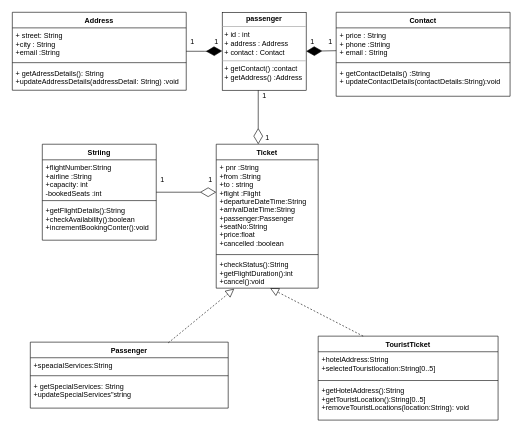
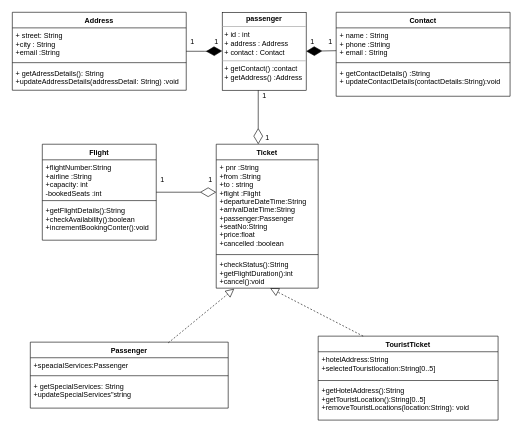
  <mxCell id="0" />
  <mxCell id="1" parent="0" />
  <mxCell id="2" value="&lt;p style=&quot;margin: 0px ; margin-top: 4px ; text-align: center&quot;&gt;&lt;b&gt;passenger&lt;/b&gt;&lt;/p&gt;&lt;hr size=&quot;1&quot;&gt;&lt;p style=&quot;margin: 0px ; margin-left: 4px&quot;&gt;+ id : int&lt;/p&gt;&lt;p style=&quot;margin: 0px ; margin-left: 4px&quot;&gt;+ address : Address&lt;/p&gt;&lt;p style=&quot;margin: 0px ; margin-left: 4px&quot;&gt;+ contact : Contact&lt;/p&gt;&lt;hr size=&quot;1&quot;&gt;&lt;p style=&quot;margin: 0px ; margin-left: 4px&quot;&gt;+ getContact() :contact&lt;/p&gt;&lt;p style=&quot;margin: 0px ; margin-left: 4px&quot;&gt;+ getAddress() :Address&lt;/p&gt;" style="verticalAlign=top;align=left;overflow=fill;fontSize=12;fontFamily=Helvetica;html=1;gradientColor=#ffffff;" parent="1" vertex="1"><mxGeometry x="370" y="20" width="140" height="130" as="geometry" /></mxCell>
  <mxCell id="3" style="edgeStyle=orthogonalEdgeStyle;orthogonalLoop=1;jettySize=auto;html=1;exitX=0.5;exitY=1;exitDx=0;exitDy=0;" parent="1" source="2" target="2" edge="1"><mxGeometry relative="1" as="geometry" /></mxCell>
  <mxCell id="4" style="edgeStyle=orthogonalEdgeStyle;orthogonalLoop=1;jettySize=auto;html=1;exitX=0.5;exitY=1;exitDx=0;exitDy=0;" parent="1" source="2" target="2" edge="1"><mxGeometry relative="1" as="geometry" /></mxCell>
  <mxCell id="5" value="Address" style="swimlane;fontStyle=1;align=center;verticalAlign=top;childLayout=stackLayout;horizontal=1;startSize=26;horizontalStack=0;resizeParent=1;resizeParentMax=0;resizeLast=0;collapsible=1;marginBottom=0;gradientColor=#ffffff;" parent="1" vertex="1"><mxGeometry x="20" y="20" width="290" height="130" as="geometry" /></mxCell>
  <mxCell id="6" value="+ street: String&#10;+city : String&#10;+email :String" style="text;strokeColor=none;fillColor=none;align=left;verticalAlign=top;spacingLeft=4;spacingRight=4;overflow=hidden;rotatable=0;points=[[0,0.5],[1,0.5]];portConstraint=eastwest;" parent="5" vertex="1"><mxGeometry y="26" width="290" height="54" as="geometry" /></mxCell>
  <mxCell id="7" value="" style="line;strokeWidth=1;fillColor=none;align=left;verticalAlign=middle;spacingTop=-1;spacingLeft=3;spacingRight=3;rotatable=0;labelPosition=right;points=[];portConstraint=eastwest;" parent="5" vertex="1"><mxGeometry y="80" width="290" height="8" as="geometry" /></mxCell>
  <mxCell id="8" value="+ getAdressDetails(): String&#10;+updateAddressDetails(addressDetail: String) :void" style="text;strokeColor=none;fillColor=none;align=left;verticalAlign=top;spacingLeft=4;spacingRight=4;overflow=hidden;rotatable=0;points=[[0,0.5],[1,0.5]];portConstraint=eastwest;" parent="5" vertex="1"><mxGeometry y="88" width="290" height="42" as="geometry" /></mxCell>
  <mxCell id="9" value="Contact&#10;" style="swimlane;fontStyle=1;align=center;verticalAlign=top;childLayout=stackLayout;horizontal=1;startSize=26;horizontalStack=0;resizeParent=1;resizeParentMax=0;resizeLast=0;collapsible=1;marginBottom=0;gradientColor=#ffffff;" parent="1" vertex="1"><mxGeometry x="560" y="20" width="290" height="140" as="geometry" /></mxCell>
- <mxCell id="10" value="+ price : String&#10;+ phone :Striing&#10;+ email : String" style="text;strokeColor=none;fillColor=none;align=left;verticalAlign=top;spacingLeft=4;spacingRight=4;overflow=hidden;rotatable=0;points=[[0,0.5],[1,0.5]];portConstraint=eastwest;" parent="9" vertex="1"><mxGeometry y="26" width="290" height="54" as="geometry" /></mxCell>
+ <mxCell id="10" value="+ name : String&#10;+ phone :Striing&#10;+ email : String" style="text;strokeColor=none;fillColor=none;align=left;verticalAlign=top;spacingLeft=4;spacingRight=4;overflow=hidden;rotatable=0;points=[[0,0.5],[1,0.5]];portConstraint=eastwest;" parent="9" vertex="1"><mxGeometry y="26" width="290" height="54" as="geometry" /></mxCell>
  <mxCell id="11" value="" style="line;strokeWidth=1;fillColor=none;align=left;verticalAlign=middle;spacingTop=-1;spacingLeft=3;spacingRight=3;rotatable=0;labelPosition=right;points=[];portConstraint=eastwest;" parent="9" vertex="1"><mxGeometry y="80" width="290" height="8" as="geometry" /></mxCell>
  <mxCell id="12" value="+ getContactDetails() :String&#10;+ updateContactDetails(contactDetails:String):void" style="text;strokeColor=none;fillColor=none;align=left;verticalAlign=top;spacingLeft=4;spacingRight=4;overflow=hidden;rotatable=0;points=[[0,0.5],[1,0.5]];portConstraint=eastwest;" parent="9" vertex="1"><mxGeometry y="88" width="290" height="52" as="geometry" /></mxCell>
- <mxCell id="13" value="Striing" style="swimlane;fontStyle=1;align=center;verticalAlign=top;childLayout=stackLayout;horizontal=1;startSize=26;horizontalStack=0;resizeParent=1;resizeParentMax=0;resizeLast=0;collapsible=1;marginBottom=0;gradientColor=#ffffff;" parent="1" vertex="1"><mxGeometry x="70" y="240" width="190" height="160" as="geometry" /></mxCell>
+ <mxCell id="13" value="Flight" style="swimlane;fontStyle=1;align=center;verticalAlign=top;childLayout=stackLayout;horizontal=1;startSize=26;horizontalStack=0;resizeParent=1;resizeParentMax=0;resizeLast=0;collapsible=1;marginBottom=0;gradientColor=#ffffff;" parent="1" vertex="1"><mxGeometry x="70" y="240" width="190" height="160" as="geometry" /></mxCell>
  <mxCell id="14" value="+flightNumber:String&#10;+airline :String&#10;+capacity: int&#10;-bookedSeats :int" style="text;strokeColor=none;fillColor=none;align=left;verticalAlign=top;spacingLeft=4;spacingRight=4;overflow=hidden;rotatable=0;points=[[0,0.5],[1,0.5]];portConstraint=eastwest;" parent="13" vertex="1"><mxGeometry y="26" width="190" height="64" as="geometry" /></mxCell>
  <mxCell id="15" value="" style="endArrow=diamondThin;endFill=0;endSize=24;html=1;" parent="13" edge="1"><mxGeometry width="160" relative="1" as="geometry"><mxPoint x="190" y="80" as="sourcePoint" /><mxPoint x="290" y="80" as="targetPoint" /></mxGeometry></mxCell>
  <mxCell id="16" value="" style="line;strokeWidth=1;fillColor=none;align=left;verticalAlign=middle;spacingTop=-1;spacingLeft=3;spacingRight=3;rotatable=0;labelPosition=right;points=[];portConstraint=eastwest;" parent="13" vertex="1"><mxGeometry y="90" width="190" height="8" as="geometry" /></mxCell>
  <mxCell id="17" value="+getFlightDetails():String&#10;+checkAvailability():boolean&#10;+incrementBookingConter():void" style="text;strokeColor=none;fillColor=none;align=left;verticalAlign=top;spacingLeft=4;spacingRight=4;overflow=hidden;rotatable=0;points=[[0,0.5],[1,0.5]];portConstraint=eastwest;" parent="13" vertex="1"><mxGeometry y="98" width="190" height="62" as="geometry" /></mxCell>
  <mxCell id="18" value="Ticket&#10;" style="swimlane;fontStyle=1;align=center;verticalAlign=top;childLayout=stackLayout;horizontal=1;startSize=26;horizontalStack=0;resizeParent=1;resizeParentMax=0;resizeLast=0;collapsible=1;marginBottom=0;gradientColor=#ffffff;" parent="1" vertex="1"><mxGeometry x="360" y="240" width="170" height="240" as="geometry" /></mxCell>
  <mxCell id="19" value="+ pnr :String&#10;+from :String&#10;+to : string&#10;+flight :Flight&#10;+departureDateTime:String&#10;+arrivalDateTime:String&#10;+passenger:Passenger&#10;+seatNo:String&#10;+price:float&#10;+cancelled :boolean" style="text;strokeColor=none;fillColor=none;align=left;verticalAlign=top;spacingLeft=4;spacingRight=4;overflow=hidden;rotatable=0;points=[[0,0.5],[1,0.5]];portConstraint=eastwest;" parent="18" vertex="1"><mxGeometry y="26" width="170" height="154" as="geometry" /></mxCell>
  <mxCell id="20" value="" style="line;strokeWidth=1;fillColor=none;align=left;verticalAlign=middle;spacingTop=-1;spacingLeft=3;spacingRight=3;rotatable=0;labelPosition=right;points=[];portConstraint=eastwest;" parent="18" vertex="1"><mxGeometry y="180" width="170" height="8" as="geometry" /></mxCell>
  <mxCell id="21" value="+checkStatus():String&#10;+getFlightDuration():int&#10;+cancel():void&#10;" style="text;strokeColor=none;fillColor=none;align=left;verticalAlign=top;spacingLeft=4;spacingRight=4;overflow=hidden;rotatable=0;points=[[0,0.5],[1,0.5]];portConstraint=eastwest;" parent="18" vertex="1"><mxGeometry y="188" width="170" height="52" as="geometry" /></mxCell>
  <mxCell id="22" value="Passenger" style="swimlane;fontStyle=1;align=center;verticalAlign=top;childLayout=stackLayout;horizontal=1;startSize=26;horizontalStack=0;resizeParent=1;resizeParentMax=0;resizeLast=0;collapsible=1;marginBottom=0;gradientColor=#ffffff;" parent="1" vertex="1"><mxGeometry x="50" y="570" width="330" height="110" as="geometry" /></mxCell>
- <mxCell id="23" value="+speacialServices:String" style="text;strokeColor=none;fillColor=none;align=left;verticalAlign=top;spacingLeft=4;spacingRight=4;overflow=hidden;rotatable=0;points=[[0,0.5],[1,0.5]];portConstraint=eastwest;" parent="22" vertex="1"><mxGeometry y="26" width="330" height="26" as="geometry" /></mxCell>
+ <mxCell id="23" value="+speacialServices:Passenger" style="text;strokeColor=none;fillColor=none;align=left;verticalAlign=top;spacingLeft=4;spacingRight=4;overflow=hidden;rotatable=0;points=[[0,0.5],[1,0.5]];portConstraint=eastwest;" parent="22" vertex="1"><mxGeometry y="26" width="330" height="26" as="geometry" /></mxCell>
  <mxCell id="24" value="" style="line;strokeWidth=1;fillColor=none;align=left;verticalAlign=middle;spacingTop=-1;spacingLeft=3;spacingRight=3;rotatable=0;labelPosition=right;points=[];portConstraint=eastwest;" parent="22" vertex="1"><mxGeometry y="52" width="330" height="8" as="geometry" /></mxCell>
  <mxCell id="25" value="+ getSpecialServices: String&#10;+updateSpecialServices&quot;string&#10;" style="text;strokeColor=none;fillColor=none;align=left;verticalAlign=top;spacingLeft=4;spacingRight=4;overflow=hidden;rotatable=0;points=[[0,0.5],[1,0.5]];portConstraint=eastwest;" parent="22" vertex="1"><mxGeometry y="60" width="330" height="50" as="geometry" /></mxCell>
  <mxCell id="26" value="TouristTicket" style="swimlane;fontStyle=1;align=center;verticalAlign=top;childLayout=stackLayout;horizontal=1;startSize=26;horizontalStack=0;resizeParent=1;resizeParentMax=0;resizeLast=0;collapsible=1;marginBottom=0;gradientColor=#ffffff;" parent="1" vertex="1"><mxGeometry x="530" y="560" width="300" height="140" as="geometry" /></mxCell>
  <mxCell id="27" value="+hotelAddress:String&#10;+selectedTouristlocation:String[0..5]" style="text;strokeColor=none;fillColor=none;align=left;verticalAlign=top;spacingLeft=4;spacingRight=4;overflow=hidden;rotatable=0;points=[[0,0.5],[1,0.5]];portConstraint=eastwest;" parent="26" vertex="1"><mxGeometry y="26" width="300" height="44" as="geometry" /></mxCell>
  <mxCell id="28" value="" style="line;strokeWidth=1;fillColor=none;align=left;verticalAlign=middle;spacingTop=-1;spacingLeft=3;spacingRight=3;rotatable=0;labelPosition=right;points=[];portConstraint=eastwest;" parent="26" vertex="1"><mxGeometry y="70" width="300" height="8" as="geometry" /></mxCell>
  <mxCell id="29" value="+getHotelAddress():String&#10;+getTouristLocation():String[0..5]&#10;+removeTouristLocations(location:String): void" style="text;strokeColor=none;fillColor=none;align=left;verticalAlign=top;spacingLeft=4;spacingRight=4;overflow=hidden;rotatable=0;points=[[0,0.5],[1,0.5]];portConstraint=eastwest;" parent="26" vertex="1"><mxGeometry y="78" width="300" height="62" as="geometry" /></mxCell>
  <mxCell id="30" value="" style="endArrow=diamondThin;endFill=1;endSize=24;html=1;" parent="1" edge="1"><mxGeometry width="160" relative="1" as="geometry"><mxPoint x="310" y="85" as="sourcePoint" /><mxPoint x="370" y="84.5" as="targetPoint" /><Array as="points"><mxPoint x="350" y="85" /></Array></mxGeometry></mxCell>
  <mxCell id="31" value="" style="endArrow=diamondThin;endFill=1;endSize=24;html=1;entryX=1;entryY=0.5;entryDx=0;entryDy=0;exitX=0;exitY=0.704;exitDx=0;exitDy=0;exitPerimeter=0;" parent="1" source="10" target="2" edge="1"><mxGeometry width="160" relative="1" as="geometry"><mxPoint x="550" y="190" as="sourcePoint" /><mxPoint x="610" y="189.5" as="targetPoint" /><Array as="points" /></mxGeometry></mxCell>
  <mxCell id="32" value="" style="endArrow=diamondThin;endFill=0;endSize=24;html=1;entryX=0.412;entryY=0;entryDx=0;entryDy=0;entryPerimeter=0;exitX=0.429;exitY=1;exitDx=0;exitDy=0;exitPerimeter=0;" parent="1" source="2" target="18" edge="1"><mxGeometry width="160" relative="1" as="geometry"><mxPoint x="420" y="190" as="sourcePoint" /><mxPoint x="520" y="190" as="targetPoint" /></mxGeometry></mxCell>
  <mxCell id="33" value="" style="endArrow=block;dashed=1;endFill=0;endSize=12;html=1;exitX=0.697;exitY=0.011;exitDx=0;exitDy=0;exitPerimeter=0;" parent="1" source="22" edge="1"><mxGeometry width="160" relative="1" as="geometry"><mxPoint x="280" y="565" as="sourcePoint" /><mxPoint x="390" y="481" as="targetPoint" /></mxGeometry></mxCell>
  <mxCell id="34" value="" style="endArrow=block;dashed=1;endFill=0;endSize=12;html=1;exitX=0.25;exitY=0;exitDx=0;exitDy=0;entryX=0.529;entryY=1;entryDx=0;entryDy=0;entryPerimeter=0;" parent="1" source="26" target="21" edge="1"><mxGeometry width="160" relative="1" as="geometry"><mxPoint x="430" y="500" as="sourcePoint" /><mxPoint x="585.86" y="416.04" as="targetPoint" /></mxGeometry></mxCell>
  <mxCell id="35" value="1" style="text;html=1;align=center;verticalAlign=middle;resizable=0;points=[];autosize=1;" parent="1" vertex="1"><mxGeometry x="350" y="60" width="20" height="20" as="geometry" /></mxCell>
  <mxCell id="36" value="1" style="text;html=1;align=center;verticalAlign=middle;resizable=0;points=[];autosize=1;" parent="1" vertex="1"><mxGeometry x="310" y="60" width="20" height="20" as="geometry" /></mxCell>
  <mxCell id="37" value="1" style="text;html=1;align=center;verticalAlign=middle;resizable=0;points=[];autosize=1;" parent="1" vertex="1"><mxGeometry x="510" y="60" width="20" height="20" as="geometry" /></mxCell>
  <mxCell id="38" value="1" style="text;html=1;align=center;verticalAlign=middle;resizable=0;points=[];autosize=1;" parent="1" vertex="1"><mxGeometry x="540" y="60" width="20" height="20" as="geometry" /></mxCell>
  <mxCell id="39" value="1" style="text;html=1;align=center;verticalAlign=middle;resizable=0;points=[];autosize=1;" parent="1" vertex="1"><mxGeometry x="430" y="150" width="20" height="20" as="geometry" /></mxCell>
  <mxCell id="40" value="1" style="text;html=1;align=center;verticalAlign=middle;resizable=0;points=[];autosize=1;" parent="1" vertex="1"><mxGeometry x="435" y="220" width="20" height="20" as="geometry" /></mxCell>
  <mxCell id="41" value="1" style="text;html=1;align=center;verticalAlign=middle;resizable=0;points=[];autosize=1;" parent="1" vertex="1"><mxGeometry x="340" y="290" width="20" height="20" as="geometry" /></mxCell>
  <mxCell id="42" value="1" style="text;html=1;align=center;verticalAlign=middle;resizable=0;points=[];autosize=1;" parent="1" vertex="1"><mxGeometry x="260" y="290" width="20" height="20" as="geometry" /></mxCell>
